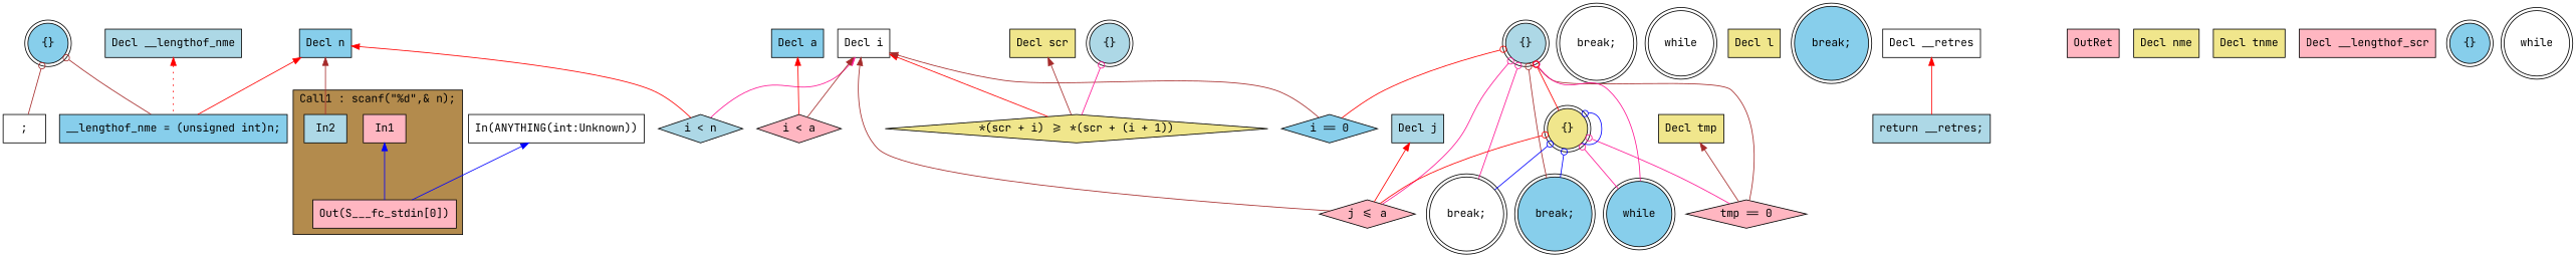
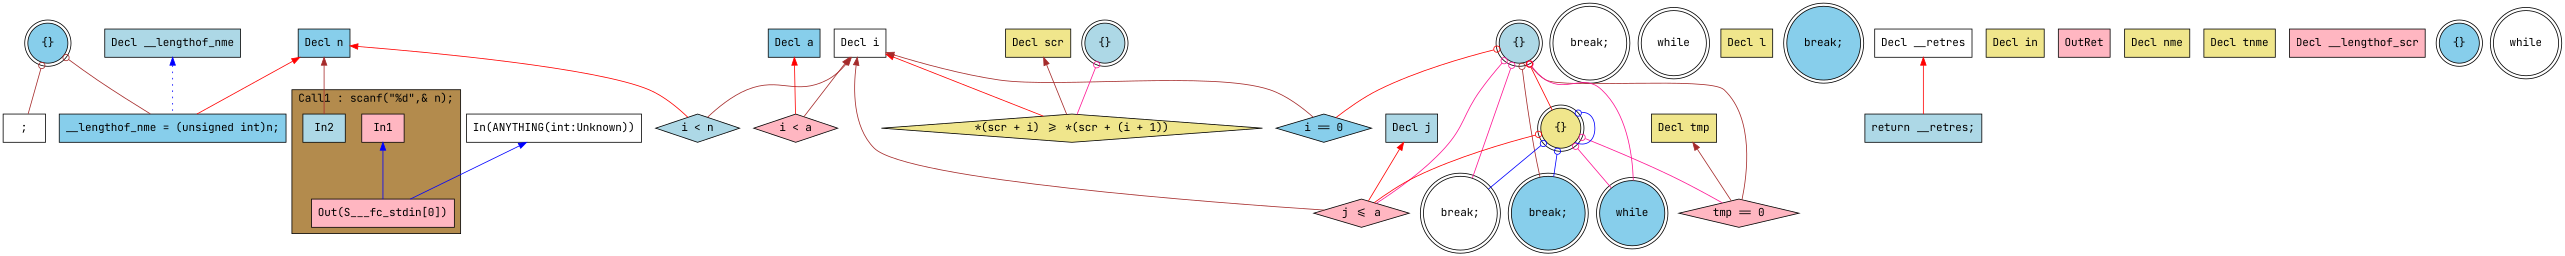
  digraph {
    fontname="JetBrains Mono"
    rankdir=TB
    node [fillcolor=skyblue fontname="JetBrains Mono" shape=box style=filled]
    edge [color=brown dir=back fontname="JetBrains Mono"]
    n1 [fillcolor=lightpink label=In1]
    n2 [fillcolor=lightblue label=In2]
    n3 [fillcolor=lightpink label="Out(S___fc_stdin[0])"]
    n4 [label="break;" shape=doublecircle]
    n5 [fillcolor=white label="break;" shape=doublecircle]
    n6 [fillcolor=white label=while shape=doublecircle]
    n7 [label="Decl n"]
    n8 [label="__lengthof_nme = (unsigned int)n;"]
    n9 [fillcolor=lightblue label="i < n" shape=diamond]
    n10 [fillcolor=lightpink label="i < a" shape=diamond]
    n11 [fillcolor=white label="Decl i"]
    n12 [fillcolor=khaki label="*(scr + i) >= *(scr + (i + 1))" shape=diamond]
    n13 [label="i == 0" shape=diamond]
    n14 [fillcolor=lightpink label="j <= a" shape=diamond]
    n15 [fillcolor=lightblue label="{}" shape=doublecircle]
    n16 [fillcolor=lightblue label="Decl j"]
    n17 [fillcolor=khaki label="Decl l"]
    n18 [label="break;" shape=doublecircle]
    n19 [label="Decl a"]
    n20 [fillcolor=lightblue label="return __retres;"]
+   n21 [fillcolor=khaki label="Decl in"]
    n22 [fillcolor=lightpink label=OutRet]
    n23 [fillcolor=khaki label="Decl nme"]
    n24 [fillcolor=white label="In(ANYTHING(int:Unknown))"]
    n25 [fillcolor=lightblue label="Decl __lengthof_nme"]
    n26 [fillcolor=khaki label="Decl tnme"]
    n27 [fillcolor=khaki label="Decl scr"]
    n28 [fillcolor=lightpink label="Decl __lengthof_scr"]
    n29 [fillcolor=khaki label="Decl tmp"]
    n30 [fillcolor=lightpink label="tmp == 0" shape=diamond]
    n31 [fillcolor=white label="Decl __retres"]
    n32 [label="{}" shape=doublecircle]
    n33 [fillcolor=white label=";"]
    n34 [label="{}" shape=doublecircle]
    n35 [fillcolor=white label=while shape=doublecircle]
    n36 [fillcolor=lightblue label="{}" shape=doublecircle]
    n37 [label=while shape=doublecircle]
    n38 [fillcolor=khaki label="{}" shape=doublecircle]
    n39 [fillcolor=white label="break;" shape=doublecircle]
    subgraph cluster_1 {
      fillcolor="#B38B4D"
      label="Call1 : scanf(\"%d\",& n);"
      style=filled
      n1
      n2
      n3
    }
    n1 -> n3 [color=blue]
    n7 -> n2
    n7 -> n8 [color=red]
    n7 -> n9 [color=red]
-   n11 -> n9 [color=deeppink]
+   n11 -> n9
    n11 -> n10
    n11 -> n12 [color=red]
    n11 -> n13
    n11 -> n14
    n15 -> n12 [arrowtail=odot color=deeppink]
    n16 -> n14 [color=red]
    n19 -> n10 [color=red]
    n24 -> n3 [color=blue]
-   n25 -> n8 [color=red style=dotted]
+   n25 -> n8 [color=blue style=dotted]
    n27 -> n12
    n29 -> n30
    n31 -> n20 [color=red]
    n32 -> n8 [arrowtail=odot]
    n32 -> n33 [arrowtail=odot]
    n36 -> n4 [arrowtail=odot]
    n36 -> n13 [arrowtail=odot color=red]
    n36 -> n14 [arrowtail=odot color=deeppink]
    n36 -> n30 [arrowtail=odot]
    n36 -> n37 [arrowtail=odot color=deeppink]
    n36 -> n38 [arrowtail=odot color=red]
    n36 -> n39 [arrowtail=odot color=deeppink]
    n38 -> n4 [arrowtail=odot color=blue]
    n38 -> n14 [arrowtail=odot color=red]
    n38 -> n30 [arrowtail=odot color=deeppink]
    n38 -> n37 [arrowtail=odot color=deeppink]
    n38 -> n38 [arrowtail=odot color=blue]
    n38 -> n39 [arrowtail=odot color=blue]
  }
